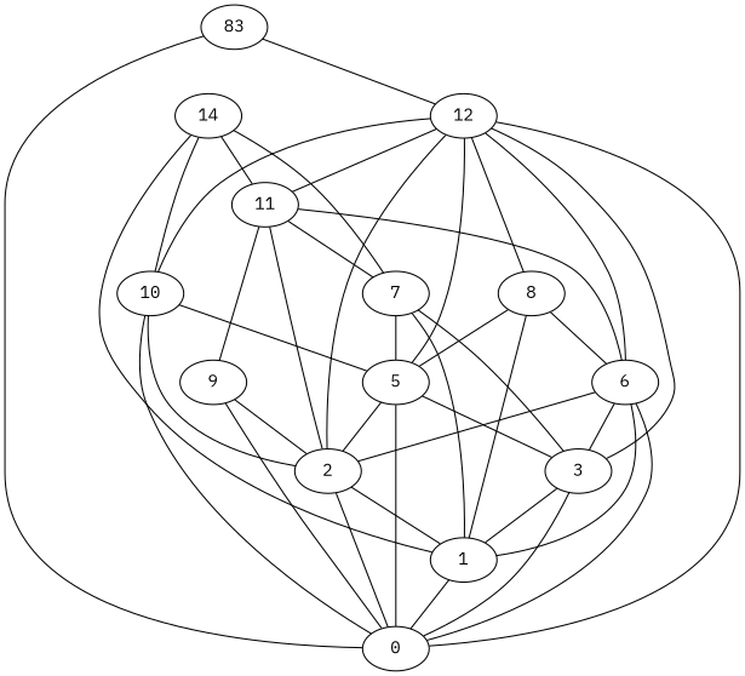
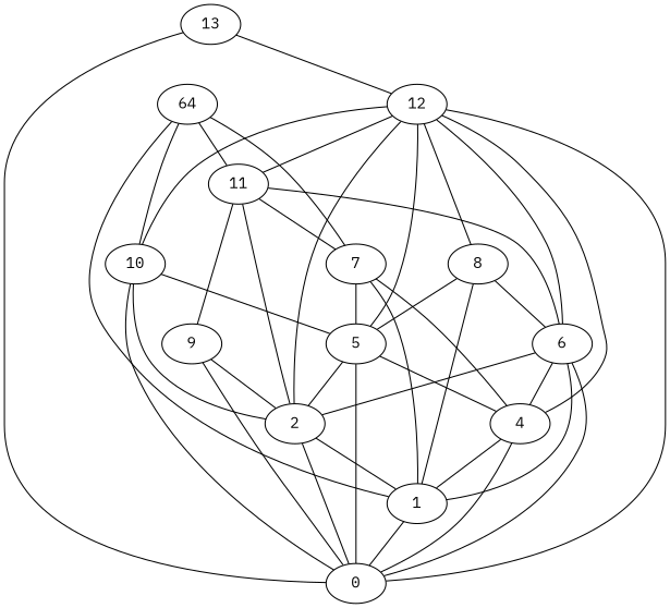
  digraph {
    fontname="IBM Plex Mono"
    rankdir=BT
    node [fontname="IBM Plex Mono"]
    edge [arrowhead=both fontname="IBM Plex Mono"]
    0
    1
    2
-   4 [label=3]
+   4
    5
    6
    9
    10
    12
-   13 [label=83]
+   13
    7
    8
-   14
+   14 [label=64]
    11
    0 -> 1
    0 -> 2
    0 -> 4
    0 -> 5
    0 -> 6
    0 -> 9
    0 -> 10
    0 -> 12
    0 -> 13
    1 -> 2
    1 -> 4
    1 -> 6
    1 -> 7
    1 -> 8
    1 -> 14
    2 -> 5
    2 -> 6
    2 -> 9
    2 -> 10
    2 -> 12
    2 -> 11
    4 -> 5
    4 -> 6
    4 -> 12
    4 -> 7
    5 -> 10
    5 -> 12
    5 -> 7
    5 -> 8
    6 -> 12
    6 -> 8
    6 -> 11
    9 -> 11
    10 -> 12
    10 -> 14
    12 -> 13
    7 -> 14
    7 -> 11
    8 -> 12
    11 -> 12
    11 -> 14
  }
